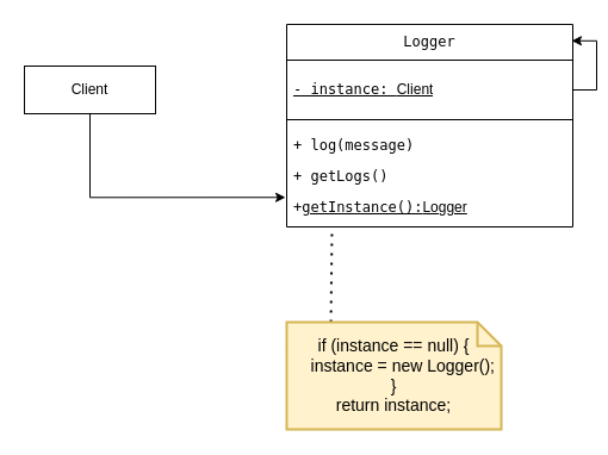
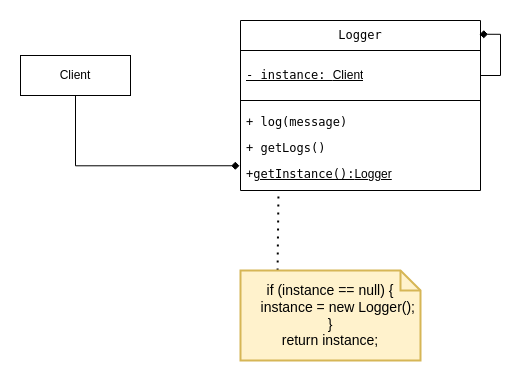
  <mxCell id="0" />
  <mxCell id="1" parent="0" />
  <mxCell id="2" value="&lt;p data-pm-slice=&quot;1 1 [&amp;quot;ordered_list&amp;quot;,{&amp;quot;spread&amp;quot;:true,&amp;quot;startingNumber&amp;quot;:1,&amp;quot;start&amp;quot;:881,&amp;quot;end&amp;quot;:1381},&amp;quot;regular_list_item&amp;quot;,{&amp;quot;start&amp;quot;:1145,&amp;quot;end&amp;quot;:1245},&amp;quot;list&amp;quot;,{&amp;quot;spread&amp;quot;:false,&amp;quot;start&amp;quot;:1162,&amp;quot;end&amp;quot;:1245},&amp;quot;regular_list_item&amp;quot;,{&amp;quot;start&amp;quot;:1162,&amp;quot;end&amp;quot;:1193}]&quot;&gt;&lt;code&gt;Logger&lt;/code&gt;&lt;/p&gt;" style="swimlane;fontStyle=0;childLayout=stackLayout;horizontal=1;startSize=30;horizontalStack=0;resizeParent=1;resizeParentMax=0;resizeLast=0;collapsible=1;marginBottom=0;whiteSpace=wrap;html=1;strokeColor=default;" parent="1" vertex="1"><mxGeometry x="240" y="20" width="240" height="170" as="geometry"><mxRectangle x="380" y="170" width="60" height="30" as="alternateBounds" /></mxGeometry></mxCell>
  <mxCell id="3" value="&lt;p data-pm-slice=&quot;1 1 [&amp;quot;list&amp;quot;,{&amp;quot;spread&amp;quot;:false,&amp;quot;start&amp;quot;:1055,&amp;quot;end&amp;quot;:1403},&amp;quot;regular_list_item&amp;quot;,{&amp;quot;start&amp;quot;:1093,&amp;quot;end&amp;quot;:1177},&amp;quot;list&amp;quot;,{&amp;quot;spread&amp;quot;:false,&amp;quot;start&amp;quot;:1113,&amp;quot;end&amp;quot;:1177},&amp;quot;regular_list_item&amp;quot;,{&amp;quot;start&amp;quot;:1113,&amp;quot;end&amp;quot;:1177}]&quot;&gt;&lt;code&gt;- instance:&amp;nbsp;&lt;/code&gt;&lt;span style=&quot;background-color: transparent; color: light-dark(rgb(0, 0, 0), rgb(255, 255, 255));&quot;&gt;Client&lt;/span&gt;&lt;/p&gt;" style="text;strokeColor=default;fillColor=none;align=left;verticalAlign=middle;spacingLeft=4;spacingRight=4;overflow=hidden;points=[[0,0.5],[1,0.5]];portConstraint=eastwest;rotatable=0;whiteSpace=wrap;html=1;fontStyle=4" parent="2" vertex="1"><mxGeometry y="30" width="240" height="50" as="geometry" /></mxCell>
- <mxCell id="4" style="edgeStyle=orthogonalEdgeStyle;rounded=0;orthogonalLoop=1;jettySize=auto;html=1;exitX=1;exitY=0.5;exitDx=0;exitDy=0;entryX=0.996;entryY=0.081;entryDx=0;entryDy=0;entryPerimeter=0;fontFamily=Helvetica;fontSize=12;fontColor=default;fontStyle=0;horizontal=1;" parent="2" source="3" target="2" edge="1"><mxGeometry relative="1" as="geometry" /></mxCell>
+ <mxCell id="4" style="edgeStyle=orthogonalEdgeStyle;rounded=0;orthogonalLoop=1;jettySize=auto;html=1;exitX=1;exitY=0.5;exitDx=0;exitDy=0;entryX=0.996;entryY=0.081;entryDx=0;entryDy=0;entryPerimeter=0;fontFamily=Helvetica;fontSize=12;fontColor=default;fontStyle=0;horizontal=1;endArrow=diamond;" parent="2" source="3" target="2" edge="1"><mxGeometry relative="1" as="geometry" /></mxCell>
  <mxCell id="5" value="&lt;p data-pm-slice=&quot;1 1 [&amp;quot;list&amp;quot;,{&amp;quot;spread&amp;quot;:false,&amp;quot;start&amp;quot;:562,&amp;quot;end&amp;quot;:914},&amp;quot;regular_list_item&amp;quot;,{&amp;quot;start&amp;quot;:687,&amp;quot;end&amp;quot;:849},&amp;quot;list&amp;quot;,{&amp;quot;spread&amp;quot;:false,&amp;quot;start&amp;quot;:704,&amp;quot;end&amp;quot;:849},&amp;quot;regular_list_item&amp;quot;,{&amp;quot;start&amp;quot;:704,&amp;quot;end&amp;quot;:770}]&quot;&gt;&lt;code style=&quot;background-color: transparent; color: light-dark(rgb(0, 0, 0), rgb(255, 255, 255));&quot;&gt;&lt;/code&gt;&lt;/p&gt;&lt;p data-pm-slice=&quot;1 1 [&amp;quot;ordered_list&amp;quot;,{&amp;quot;spread&amp;quot;:true,&amp;quot;startingNumber&amp;quot;:1,&amp;quot;start&amp;quot;:881,&amp;quot;end&amp;quot;:1381},&amp;quot;regular_list_item&amp;quot;,{&amp;quot;start&amp;quot;:1007,&amp;quot;end&amp;quot;:1143},&amp;quot;list&amp;quot;,{&amp;quot;spread&amp;quot;:false,&amp;quot;start&amp;quot;:1038,&amp;quot;end&amp;quot;:1143},&amp;quot;regular_list_item&amp;quot;,{&amp;quot;start&amp;quot;:1087,&amp;quot;end&amp;quot;:1143}]&quot;&gt;&lt;code style=&quot;background-color: transparent; color: light-dark(rgb(0, 0, 0), rgb(255, 255, 255));&quot;&gt;&lt;/code&gt;&lt;/p&gt;&lt;p data-pm-slice=&quot;1 1 [&amp;quot;ordered_list&amp;quot;,{&amp;quot;spread&amp;quot;:true,&amp;quot;startingNumber&amp;quot;:1,&amp;quot;start&amp;quot;:881,&amp;quot;end&amp;quot;:1381},&amp;quot;regular_list_item&amp;quot;,{&amp;quot;start&amp;quot;:1145,&amp;quot;end&amp;quot;:1245},&amp;quot;list&amp;quot;,{&amp;quot;spread&amp;quot;:false,&amp;quot;start&amp;quot;:1162,&amp;quot;end&amp;quot;:1245},&amp;quot;regular_list_item&amp;quot;,{&amp;quot;start&amp;quot;:1197,&amp;quot;end&amp;quot;:1245}]&quot;&gt;&lt;code&gt;+ log(message)&lt;/code&gt;&lt;/p&gt;&lt;p data-pm-slice=&quot;1 1 [&amp;quot;ordered_list&amp;quot;,{&amp;quot;spread&amp;quot;:true,&amp;quot;startingNumber&amp;quot;:1,&amp;quot;start&amp;quot;:881,&amp;quot;end&amp;quot;:1381},&amp;quot;regular_list_item&amp;quot;,{&amp;quot;start&amp;quot;:1145,&amp;quot;end&amp;quot;:1245},&amp;quot;list&amp;quot;,{&amp;quot;spread&amp;quot;:false,&amp;quot;start&amp;quot;:1162,&amp;quot;end&amp;quot;:1245},&amp;quot;regular_list_item&amp;quot;,{&amp;quot;start&amp;quot;:1197,&amp;quot;end&amp;quot;:1245}]&quot;&gt;&lt;code&gt;&lt;/code&gt;&lt;/p&gt;&lt;p data-pm-slice=&quot;1 1 [&amp;quot;ordered_list&amp;quot;,{&amp;quot;spread&amp;quot;:true,&amp;quot;startingNumber&amp;quot;:1,&amp;quot;start&amp;quot;:881,&amp;quot;end&amp;quot;:1381},&amp;quot;regular_list_item&amp;quot;,{&amp;quot;start&amp;quot;:1145,&amp;quot;end&amp;quot;:1245},&amp;quot;list&amp;quot;,{&amp;quot;spread&amp;quot;:false,&amp;quot;start&amp;quot;:1162,&amp;quot;end&amp;quot;:1245},&amp;quot;regular_list_item&amp;quot;,{&amp;quot;start&amp;quot;:1197,&amp;quot;end&amp;quot;:1245}]&quot;&gt;&lt;code&gt;+ getLogs()&lt;/code&gt;&lt;/p&gt;&lt;p data-pm-slice=&quot;1 1 [&amp;quot;ordered_list&amp;quot;,{&amp;quot;spread&amp;quot;:true,&amp;quot;startingNumber&amp;quot;:1,&amp;quot;start&amp;quot;:881,&amp;quot;end&amp;quot;:1381},&amp;quot;regular_list_item&amp;quot;,{&amp;quot;start&amp;quot;:1007,&amp;quot;end&amp;quot;:1143},&amp;quot;list&amp;quot;,{&amp;quot;spread&amp;quot;:false,&amp;quot;start&amp;quot;:1038,&amp;quot;end&amp;quot;:1143},&amp;quot;regular_list_item&amp;quot;,{&amp;quot;start&amp;quot;:1087,&amp;quot;end&amp;quot;:1143}]&quot;&gt;&lt;code style=&quot;background-color: transparent; color: light-dark(rgb(0, 0, 0), rgb(255, 255, 255));&quot;&gt;+&lt;u&gt;getInstance():&lt;/u&gt;&lt;/code&gt;&lt;span style=&quot;background-color: transparent; color: light-dark(rgb(0, 0, 0), rgb(255, 255, 255));&quot;&gt;&lt;u&gt;Logger&lt;/u&gt;&lt;/span&gt;&lt;/p&gt;" style="text;strokeColor=none;fillColor=none;align=left;verticalAlign=middle;spacingLeft=4;spacingRight=4;overflow=hidden;points=[[0,0.5],[1,0.5]];portConstraint=eastwest;rotatable=0;whiteSpace=wrap;html=1;strokeWidth=14;fontStyle=0" parent="2" vertex="1"><mxGeometry y="80" width="240" height="90" as="geometry" /></mxCell>
  <mxCell id="6" value="Client" style="rounded=0;whiteSpace=wrap;html=1;strokeColor=default;align=center;verticalAlign=middle;fontFamily=Helvetica;fontSize=12;fontColor=default;fontStyle=0;horizontal=1;fillColor=default;" parent="1" vertex="1"><mxGeometry x="20" y="55" width="110" height="40" as="geometry" /></mxCell>
- <mxCell id="7" style="edgeStyle=orthogonalEdgeStyle;rounded=0;orthogonalLoop=1;jettySize=auto;html=1;entryX=-0.004;entryY=0.725;entryDx=0;entryDy=0;entryPerimeter=0;fontFamily=Helvetica;fontSize=12;fontColor=default;fontStyle=0;horizontal=1;" parent="1" source="6" target="5" edge="1"><mxGeometry relative="1" as="geometry" /></mxCell>
+ <mxCell id="7" style="edgeStyle=orthogonalEdgeStyle;rounded=0;orthogonalLoop=1;jettySize=auto;html=1;entryX=-0.004;entryY=0.725;entryDx=0;entryDy=0;entryPerimeter=0;fontFamily=Helvetica;fontSize=12;fontColor=default;fontStyle=0;horizontal=1;endArrow=diamond;" parent="1" source="6" target="5" edge="1"><mxGeometry relative="1" as="geometry" /></mxCell>
  <mxCell id="8" value="" style="endArrow=none;dashed=1;html=1;dashPattern=1 3;strokeWidth=2;rounded=0;fontFamily=Helvetica;fontSize=12;fontColor=default;fontStyle=0;horizontal=1;exitX=0.206;exitY=0;exitDx=0;exitDy=0;exitPerimeter=0;" parent="1" source="9" edge="1"><mxGeometry width="50" height="50" relative="1" as="geometry"><mxPoint x="256.41" y="250" as="sourcePoint" /><mxPoint x="278" y="190" as="targetPoint" /></mxGeometry></mxCell>
  <mxCell id="9" value="&lt;div&gt;&lt;font style=&quot;color: rgb(0, 0, 0);&quot;&gt;if (instance == null) {&lt;/font&gt;&lt;/div&gt;&lt;div&gt;&lt;font style=&quot;color: rgb(0, 0, 0);&quot;&gt;&amp;nbsp; &amp;nbsp; instance = new&amp;nbsp;&lt;span style=&quot;color: light-dark(rgb(0, 0, 0), rgb(237, 237, 237)); background-color: transparent;&quot;&gt;Logger&lt;/span&gt;&lt;span style=&quot;background-color: transparent; color: light-dark(rgb(0, 0, 0), rgb(237, 237, 237));&quot;&gt;();&lt;/span&gt;&lt;br&gt;&lt;/font&gt;&lt;/div&gt;&lt;div&gt;&lt;font style=&quot;color: rgb(0, 0, 0);&quot;&gt;}&lt;/font&gt;&lt;/div&gt;&lt;div&gt;&lt;font style=&quot;color: rgb(0, 0, 0);&quot;&gt;return instance;&lt;/font&gt;&lt;/div&gt;" style="shape=note;strokeWidth=2;fontSize=14;size=20;whiteSpace=wrap;html=1;fillColor=#fff2cc;strokeColor=#d6b656;fontColor=#666600;align=center;verticalAlign=middle;fontFamily=Helvetica;fontStyle=0;horizontal=1;" parent="1" vertex="1"><mxGeometry x="240" y="270" width="180" height="90" as="geometry" /></mxCell>
